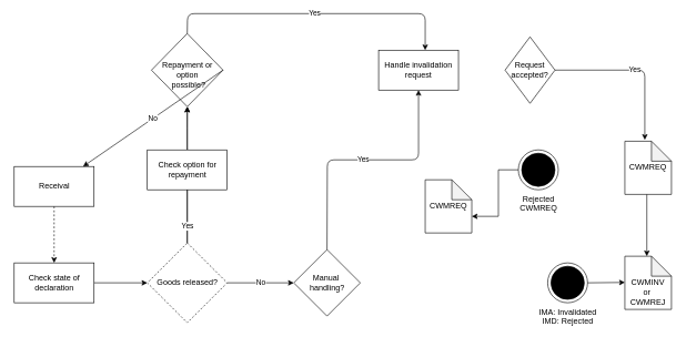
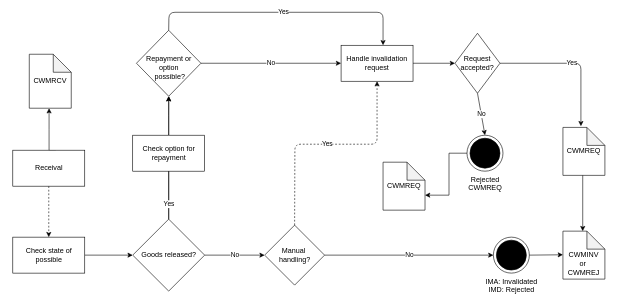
  <mxCell id="0" />
  <mxCell id="1" parent="0" />
  <mxCell id="2" value="" style="edgeStyle=orthogonalEdgeStyle;rounded=0;orthogonalLoop=1;jettySize=auto;html=1;startArrow=none;" parent="1" source="15" target="9" edge="1"><mxGeometry x="-0.818" relative="1" as="geometry"><mxPoint as="offset" /></mxGeometry></mxCell>
+ <mxCell id="3" value="" style="edgeStyle=orthogonalEdgeStyle;rounded=0;orthogonalLoop=1;jettySize=auto;html=1;exitX=0.598;exitY=0.014;exitDx=0;exitDy=0;exitPerimeter=0;" parent="1" source="13" target="10" edge="1"><mxGeometry relative="1" as="geometry"><mxPoint x="-112" y="415" as="sourcePoint" /><Array as="points"><mxPoint x="81" y="215" /><mxPoint x="81" y="215" /></Array></mxGeometry></mxCell>
  <mxCell id="4" value="" style="edgeStyle=orthogonalEdgeStyle;rounded=0;orthogonalLoop=1;jettySize=auto;html=1;" parent="1" source="5" target="8" edge="1"><mxGeometry relative="1" as="geometry" /></mxCell>
- <mxCell id="5" value="Check state of declaration" style="whiteSpace=wrap;html=1;" parent="1" vertex="1"><mxGeometry x="20.5" y="395" width="120" height="60" as="geometry" /></mxCell>
+ <mxCell id="5" value="Check state of possible" style="whiteSpace=wrap;html=1;" parent="1" vertex="1"><mxGeometry x="20.5" y="395" width="120" height="60" as="geometry" /></mxCell>
  <mxCell id="6" value="No" style="edgeStyle=orthogonalEdgeStyle;rounded=0;orthogonalLoop=1;jettySize=auto;html=1;entryX=0;entryY=0.5;entryDx=0;entryDy=0;" parent="1" source="8" target="11" edge="1"><mxGeometry relative="1" as="geometry"><mxPoint x="560.5" y="425" as="targetPoint" /></mxGeometry></mxCell>
  <mxCell id="7" value="" style="edgeStyle=orthogonalEdgeStyle;rounded=0;orthogonalLoop=1;jettySize=auto;html=1;startArrow=none;" parent="1" source="15" target="9" edge="1"><mxGeometry relative="1" as="geometry"><Array as="points"><mxPoint x="281" y="170" /><mxPoint x="281" y="170" /></Array></mxGeometry></mxCell>
- <mxCell id="8" value="Goods released?" style="rhombus;whiteSpace=wrap;html=1;dashed=1;" parent="1" vertex="1"><mxGeometry x="220.5" y="365" width="120" height="120" as="geometry" /></mxCell>
+ <mxCell id="8" value="Goods released?" style="rhombus;whiteSpace=wrap;html=1;" parent="1" vertex="1"><mxGeometry x="220.5" y="365" width="120" height="120" as="geometry" /></mxCell>
  <mxCell id="9" value="&lt;br&gt;Repayment or option&lt;br&gt;&amp;nbsp;possible?" style="rhombus;whiteSpace=wrap;html=1;" parent="1" vertex="1"><mxGeometry x="226.75" y="50" width="107.5" height="110" as="geometry" /></mxCell>
+ <mxCell id="10" value="CWMRCV" style="shape=note;whiteSpace=wrap;html=1;backgroundOutline=1;darkOpacity=0.05;" parent="1" vertex="1"><mxGeometry x="48" y="90" width="70" height="90" as="geometry" /></mxCell>
  <mxCell id="11" value="Manual&amp;nbsp;&lt;br&gt;handling?" style="rhombus;whiteSpace=wrap;html=1;" parent="1" vertex="1"><mxGeometry x="440.5" y="375" width="100" height="100" as="geometry" /></mxCell>
  <mxCell id="12" value="" style="edgeStyle=orthogonalEdgeStyle;rounded=0;orthogonalLoop=1;jettySize=auto;html=1;dashed=1;" parent="1" source="13" target="5" edge="1"><mxGeometry relative="1" as="geometry" /></mxCell>
  <mxCell id="13" value="Receival" style="whiteSpace=wrap;html=1;" parent="1" vertex="1"><mxGeometry x="20.5" y="250" width="120" height="60" as="geometry" /></mxCell>
  <mxCell id="14" value="" style="edgeStyle=orthogonalEdgeStyle;rounded=0;orthogonalLoop=1;jettySize=auto;html=1;endArrow=none;" parent="1" source="8" target="15" edge="1"><mxGeometry relative="1" as="geometry"><mxPoint x="280.5" y="365" as="sourcePoint" /><mxPoint x="280.5" y="90" as="targetPoint" /></mxGeometry></mxCell>
  <mxCell id="15" value="Check option for repayment" style="whiteSpace=wrap;html=1;" parent="1" vertex="1"><mxGeometry x="220.5" y="225" width="120" height="60" as="geometry" /></mxCell>
  <mxCell id="16" value="Yes" style="edgeStyle=orthogonalEdgeStyle;rounded=0;orthogonalLoop=1;jettySize=auto;html=1;endArrow=none;" parent="1" source="8" target="15" edge="1"><mxGeometry x="-0.364" relative="1" as="geometry"><mxPoint x="280.5" y="365" as="sourcePoint" /><mxPoint x="280.5" y="90" as="targetPoint" /><Array as="points"><mxPoint x="281" y="330" /><mxPoint x="281" y="330" /></Array><mxPoint as="offset" /></mxGeometry></mxCell>
  <mxCell id="17" value="Handle invalidation request" style="whiteSpace=wrap;html=1;" parent="1" vertex="1"><mxGeometry x="568" y="75" width="120" height="60" as="geometry" /></mxCell>
- <mxCell id="18" value="No" style="endArrow=classic;html=1;exitX=1;exitY=0.5;exitDx=0;exitDy=0;" parent="1" source="9" target="13" edge="1"><mxGeometry width="50" height="50" relative="1" as="geometry"><mxPoint x="618" y="220" as="sourcePoint" /><mxPoint x="668" y="170" as="targetPoint" /></mxGeometry></mxCell>
+ <mxCell id="18" value="No" style="endArrow=classic;html=1;exitX=1;exitY=0.5;exitDx=0;exitDy=0;entryX=0;entryY=0.5;entryDx=0;entryDy=0;" parent="1" source="9" target="17" edge="1"><mxGeometry width="50" height="50" relative="1" as="geometry"><mxPoint x="618" y="220" as="sourcePoint" /><mxPoint x="668" y="170" as="targetPoint" /></mxGeometry></mxCell>
  <mxCell id="19" value="Yes" style="endArrow=classic;html=1;exitX=0.5;exitY=0;exitDx=0;exitDy=0;rounded=1;" parent="1" source="9" edge="1"><mxGeometry width="50" height="50" relative="1" as="geometry"><mxPoint x="618" y="220" as="sourcePoint" /><mxPoint x="638" y="75" as="targetPoint" /><Array as="points"><mxPoint x="281" y="20" /><mxPoint x="638" y="20" /></Array></mxGeometry></mxCell>
- <mxCell id="20" value="Yes" style="endArrow=classic;html=1;entryX=0.5;entryY=1;entryDx=0;entryDy=0;exitX=0.5;exitY=0;exitDx=0;exitDy=0;rounded=1;" parent="1" source="11" target="17" edge="1"><mxGeometry width="50" height="50" relative="1" as="geometry"><mxPoint x="618" y="220" as="sourcePoint" /><mxPoint x="668" y="170" as="targetPoint" /><Array as="points"><mxPoint x="491" y="240" /><mxPoint x="628" y="240" /></Array></mxGeometry></mxCell>
+ <mxCell id="20" value="Yes" style="endArrow=classic;html=1;entryX=0.5;entryY=1;entryDx=0;entryDy=0;exitX=0.5;exitY=0;exitDx=0;exitDy=0;rounded=1;dashed=1;" parent="1" source="11" target="17" edge="1"><mxGeometry width="50" height="50" relative="1" as="geometry"><mxPoint x="618" y="220" as="sourcePoint" /><mxPoint x="668" y="170" as="targetPoint" /><Array as="points"><mxPoint x="491" y="240" /><mxPoint x="628" y="240" /></Array></mxGeometry></mxCell>
  <mxCell id="21" value="Request accepted?" style="rhombus;whiteSpace=wrap;html=1;" parent="1" vertex="1"><mxGeometry x="758" y="55" width="75" height="100" as="geometry" /></mxCell>
+ <mxCell id="22" value="" style="endArrow=classic;html=1;exitX=1;exitY=0.5;exitDx=0;exitDy=0;entryX=0;entryY=0.5;entryDx=0;entryDy=0;" parent="1" source="17" target="21" edge="1"><mxGeometry width="50" height="50" relative="1" as="geometry"><mxPoint x="618" y="210" as="sourcePoint" /><mxPoint x="668" y="160" as="targetPoint" /></mxGeometry></mxCell>
  <mxCell id="23" value="Rejected&lt;br&gt;CWMREQ" style="shape=mxgraph.sysml.actFinal;html=1;verticalLabelPosition=bottom;labelBackgroundColor=#ffffff;verticalAlign=top;" parent="1" vertex="1"><mxGeometry x="778" y="225" width="60" height="60" as="geometry" /></mxCell>
+ <mxCell id="24" value="No" style="endArrow=classic;html=1;exitX=0.5;exitY=1;exitDx=0;exitDy=0;entryX=0.5;entryY=0;entryDx=0;entryDy=0;entryPerimeter=0;" parent="1" source="21" target="23" edge="1"><mxGeometry width="50" height="50" relative="1" as="geometry"><mxPoint x="618" y="210" as="sourcePoint" /><mxPoint x="668" y="160" as="targetPoint" /></mxGeometry></mxCell>
  <mxCell id="25" value="&lt;br&gt;&lt;br&gt;CWMINV&lt;br&gt;or&amp;nbsp;&lt;br&gt;CWMREJ" style="shape=note;whiteSpace=wrap;html=1;backgroundOutline=1;darkOpacity=0.05;" parent="1" vertex="1"><mxGeometry x="938" y="385" width="70" height="80" as="geometry" /></mxCell>
  <mxCell id="26" value="Yes" style="endArrow=classic;html=1;exitX=1;exitY=0.5;exitDx=0;exitDy=0;rounded=1;" parent="1" source="21" edge="1"><mxGeometry width="50" height="50" relative="1" as="geometry"><mxPoint x="618" y="210" as="sourcePoint" /><mxPoint x="968" y="210" as="targetPoint" /><Array as="points"><mxPoint x="968" y="105" /></Array></mxGeometry></mxCell>
  <mxCell id="27" value="CWMREQ" style="shape=note;whiteSpace=wrap;html=1;backgroundOutline=1;darkOpacity=0.05;" parent="1" vertex="1"><mxGeometry x="938" y="212" width="70" height="80" as="geometry" /></mxCell>
  <mxCell id="28" value="" style="endArrow=classic;html=1;exitX=0.5;exitY=1;exitDx=0;exitDy=0;exitPerimeter=0;entryX=0.5;entryY=0;entryDx=0;entryDy=0;entryPerimeter=0;" parent="1" edge="1"><mxGeometry width="50" height="50" relative="1" as="geometry"><mxPoint x="971" y="292" as="sourcePoint" /><mxPoint x="971" y="385" as="targetPoint" /></mxGeometry></mxCell>
  <mxCell id="29" value="IMA: Invalidated&lt;br&gt;IMD: Rejected" style="shape=mxgraph.sysml.actFinal;html=1;verticalLabelPosition=bottom;labelBackgroundColor=#ffffff;verticalAlign=top;" parent="1" vertex="1"><mxGeometry x="822" y="395" width="60" height="60" as="geometry" /></mxCell>
+ <mxCell id="30" value="No" style="endArrow=classic;html=1;exitX=1;exitY=0.5;exitDx=0;exitDy=0;entryX=0;entryY=0.5;entryDx=0;entryDy=0;entryPerimeter=0;" parent="1" source="11" target="29" edge="1"><mxGeometry width="50" height="50" relative="1" as="geometry"><mxPoint x="758" y="250" as="sourcePoint" /><mxPoint x="808" y="200" as="targetPoint" /></mxGeometry></mxCell>
  <mxCell id="31" value="" style="endArrow=classic;html=1;entryX=0;entryY=0.5;entryDx=0;entryDy=0;entryPerimeter=0;exitX=1;exitY=0.5;exitDx=0;exitDy=0;exitPerimeter=0;" parent="1" source="29" edge="1"><mxGeometry width="50" height="50" relative="1" as="geometry"><mxPoint x="888" y="424" as="sourcePoint" /><mxPoint x="938" y="424.41" as="targetPoint" /></mxGeometry></mxCell>
  <mxCell id="32" value="CWMREQ" style="shape=note;whiteSpace=wrap;html=1;backgroundOutline=1;darkOpacity=0.05;" parent="1" vertex="1"><mxGeometry x="638" y="270" width="70" height="80" as="geometry" /></mxCell>
  <mxCell id="33" value="" style="endArrow=classic;html=1;exitX=0;exitY=0.5;exitDx=0;exitDy=0;exitPerimeter=0;entryX=0;entryY=0;entryDx=70;entryDy=55;entryPerimeter=0;rounded=0;" parent="1" source="23" target="32" edge="1"><mxGeometry width="50" height="50" relative="1" as="geometry"><mxPoint x="458" y="300" as="sourcePoint" /><mxPoint x="508" y="250" as="targetPoint" /><Array as="points"><mxPoint x="748" y="255" /><mxPoint x="748" y="325" /></Array></mxGeometry></mxCell>
